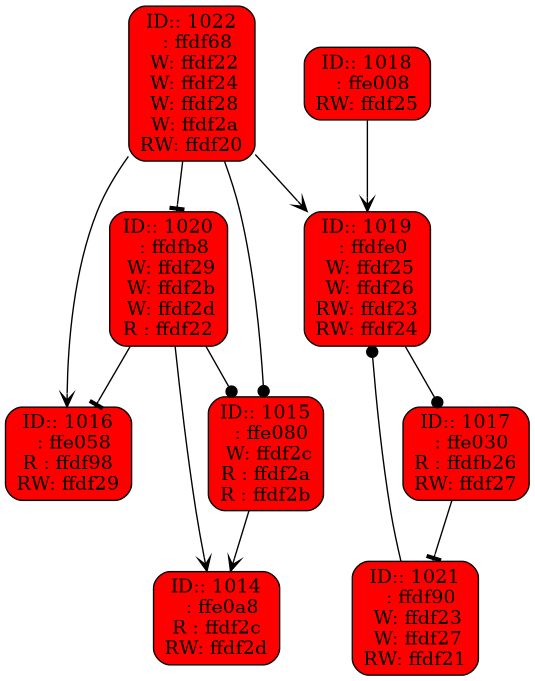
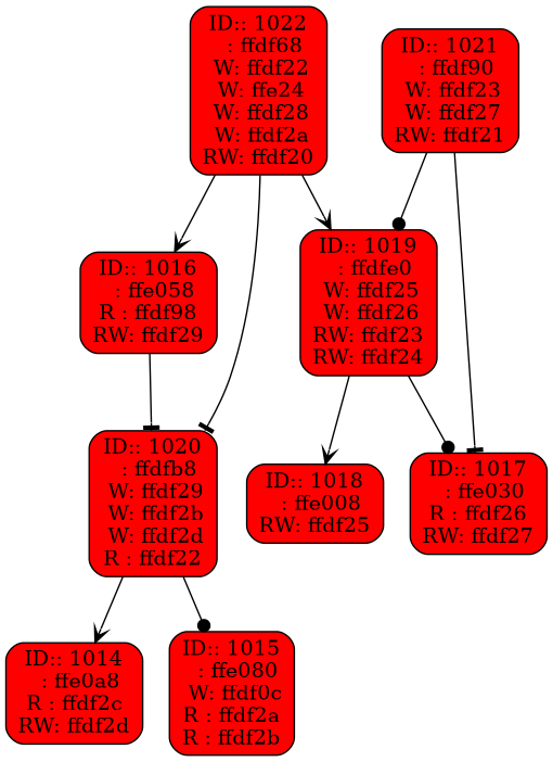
  digraph {
    fontname="DejaVu Serif"
    node [fillcolor=red fontname="DejaVu Serif" shape=Mrecord style=filled]
    edge [arrowhead=vee fontname="DejaVu Serif"]
    n1 [label=<<table border="0" cellpadding="0" cellspacing="0"><tr><td align="center">ID:: 1014</td></tr><tr><td align="center">  : ffe0a8</td></tr><tr><td align="center">R : ffdf2c</td></tr><tr><td align="center">RW: ffdf2d</td></tr></table>>]
-   n2 [label=<<table border="0" cellpadding="0" cellspacing="0"><tr><td align="center">ID:: 1015</td></tr><tr><td align="center">  : ffe080</td></tr><tr><td align="center"> W: ffdf2c</td></tr><tr><td align="center">R : ffdf2a</td></tr><tr><td align="center">R : ffdf2b</td></tr></table>>]
+   n2 [label=<<table border="0" cellpadding="0" cellspacing="0"><tr><td align="center">ID:: 1015</td></tr><tr><td align="center">  : ffe080</td></tr><tr><td align="center"> W: ffdf0c</td></tr><tr><td align="center">R : ffdf2a</td></tr><tr><td align="center">R : ffdf2b</td></tr></table>>]
    n3 [label=<<table border="0" cellpadding="0" cellspacing="0"><tr><td align="center">ID:: 1016</td></tr><tr><td align="center">  : ffe058</td></tr><tr><td align="center">R : ffdf98</td></tr><tr><td align="center">RW: ffdf29</td></tr></table>>]
-   n4 [label=<<table border="0" cellpadding="0" cellspacing="0"><tr><td align="center">ID:: 1017</td></tr><tr><td align="center">  : ffe030</td></tr><tr><td align="center">R : ffdfb26</td></tr><tr><td align="center">RW: ffdf27</td></tr></table>>]
+   n4 [label=<<table border="0" cellpadding="0" cellspacing="0"><tr><td align="center">ID:: 1017</td></tr><tr><td align="center">  : ffe030</td></tr><tr><td align="center">R : ffdf26</td></tr><tr><td align="center">RW: ffdf27</td></tr></table>>]
    n5 [label=<<table border="0" cellpadding="0" cellspacing="0"><tr><td align="center">ID:: 1018</td></tr><tr><td align="center">  : ffe008</td></tr><tr><td align="center">RW: ffdf25</td></tr></table>>]
    n6 [label=<<table border="0" cellpadding="0" cellspacing="0"><tr><td align="center">ID:: 1019</td></tr><tr><td align="center">  : ffdfe0</td></tr><tr><td align="center"> W: ffdf25</td></tr><tr><td align="center"> W: ffdf26</td></tr><tr><td align="center">RW: ffdf23</td></tr><tr><td align="center">RW: ffdf24</td></tr></table>>]
    n7 [label=<<table border="0" cellpadding="0" cellspacing="0"><tr><td align="center">ID:: 1020</td></tr><tr><td align="center">  : ffdfb8</td></tr><tr><td align="center"> W: ffdf29</td></tr><tr><td align="center"> W: ffdf2b</td></tr><tr><td align="center"> W: ffdf2d</td></tr><tr><td align="center">R : ffdf22</td></tr></table>>]
    n8 [label=<<table border="0" cellpadding="0" cellspacing="0"><tr><td align="center">ID:: 1021</td></tr><tr><td align="center">  : ffdf90</td></tr><tr><td align="center"> W: ffdf23</td></tr><tr><td align="center"> W: ffdf27</td></tr><tr><td align="center">RW: ffdf21</td></tr></table>>]
-   n9 [label=<<table border="0" cellpadding="0" cellspacing="0"><tr><td align="center">ID:: 1022</td></tr><tr><td align="center">  : ffdf68</td></tr><tr><td align="center"> W: ffdf22</td></tr><tr><td align="center"> W: ffdf24</td></tr><tr><td align="center"> W: ffdf28</td></tr><tr><td align="center"> W: ffdf2a</td></tr><tr><td align="center">RW: ffdf20</td></tr></table>>]
-   n2 -> n1
+   n9 [label=<<table border="0" cellpadding="0" cellspacing="0"><tr><td align="center">ID:: 1022</td></tr><tr><td align="center">  : ffdf68</td></tr><tr><td align="center"> W: ffdf22</td></tr><tr><td align="center"> W: ffe24</td></tr><tr><td align="center"> W: ffdf28</td></tr><tr><td align="center"> W: ffdf2a</td></tr><tr><td align="center">RW: ffdf20</td></tr></table>>]
    n6 -> n4 [arrowhead=dot]
-   n5 -> n6
+   n6 -> n5
    n7 -> n1
    n7 -> n2 [arrowhead=dot]
-   n7 -> n3 [arrowhead=tee]
-   n4 -> n8 [arrowhead=tee]
+   n3 -> n7 [arrowhead=tee]
+   n8 -> n4 [arrowhead=tee]
    n8 -> n6 [arrowhead=dot]
-   n9 -> n2 [arrowhead=dot]
    n9 -> n3
    n9 -> n6
    n9 -> n7 [arrowhead=tee]
  }
